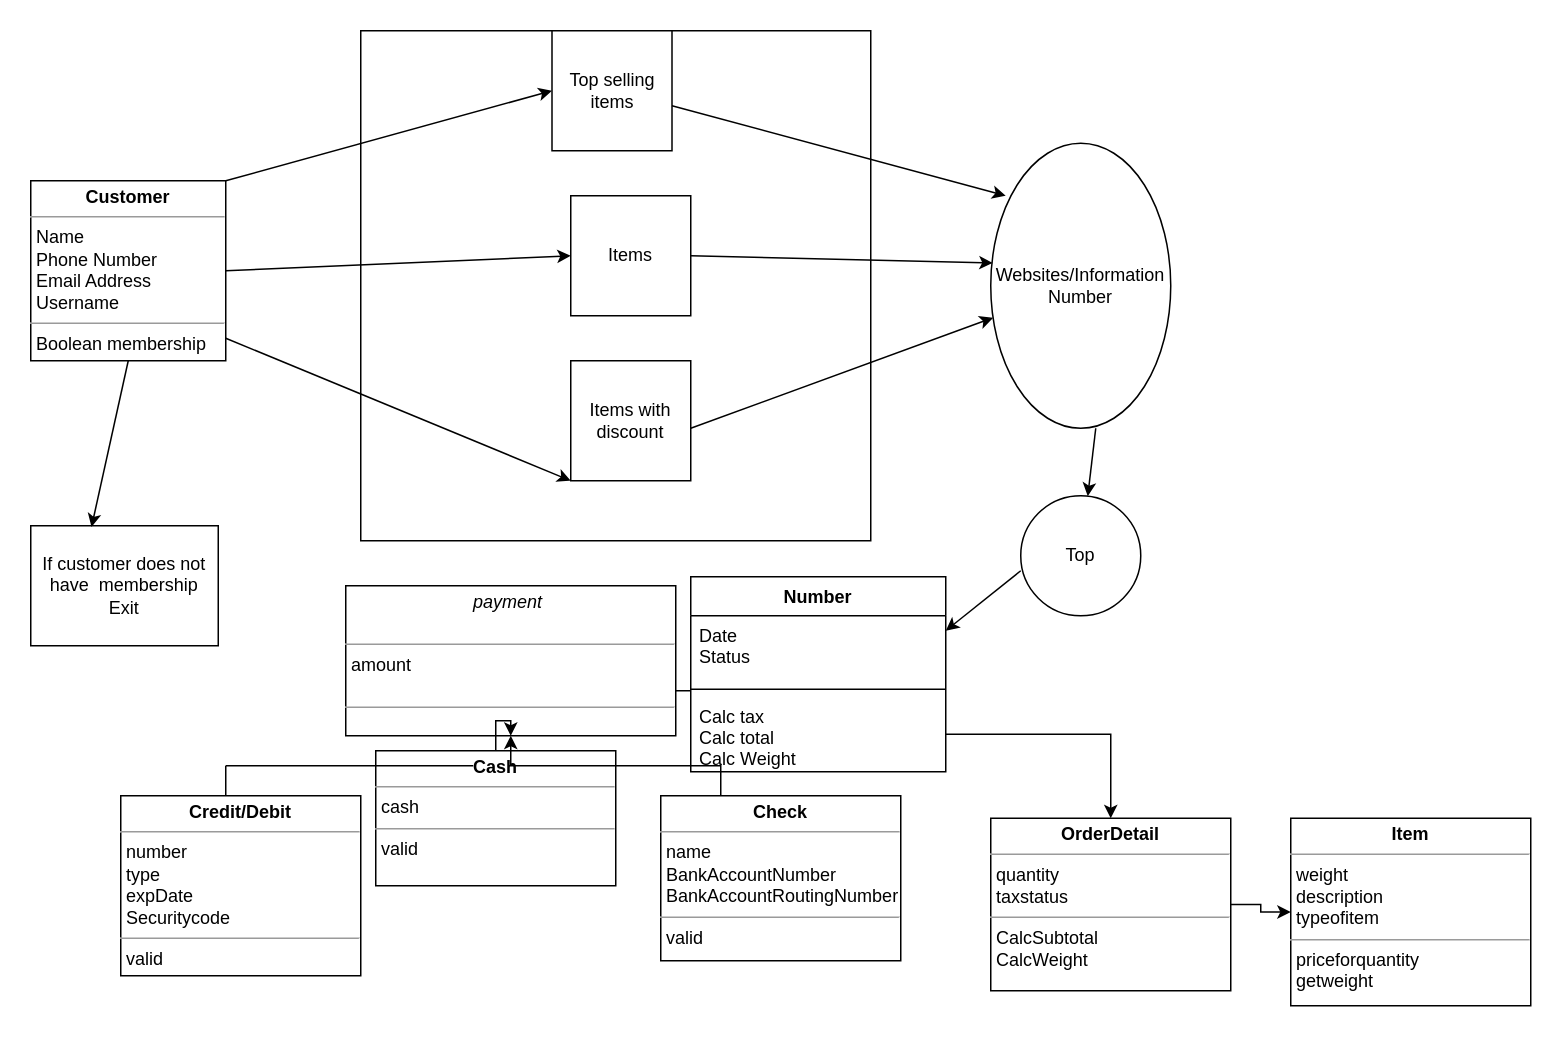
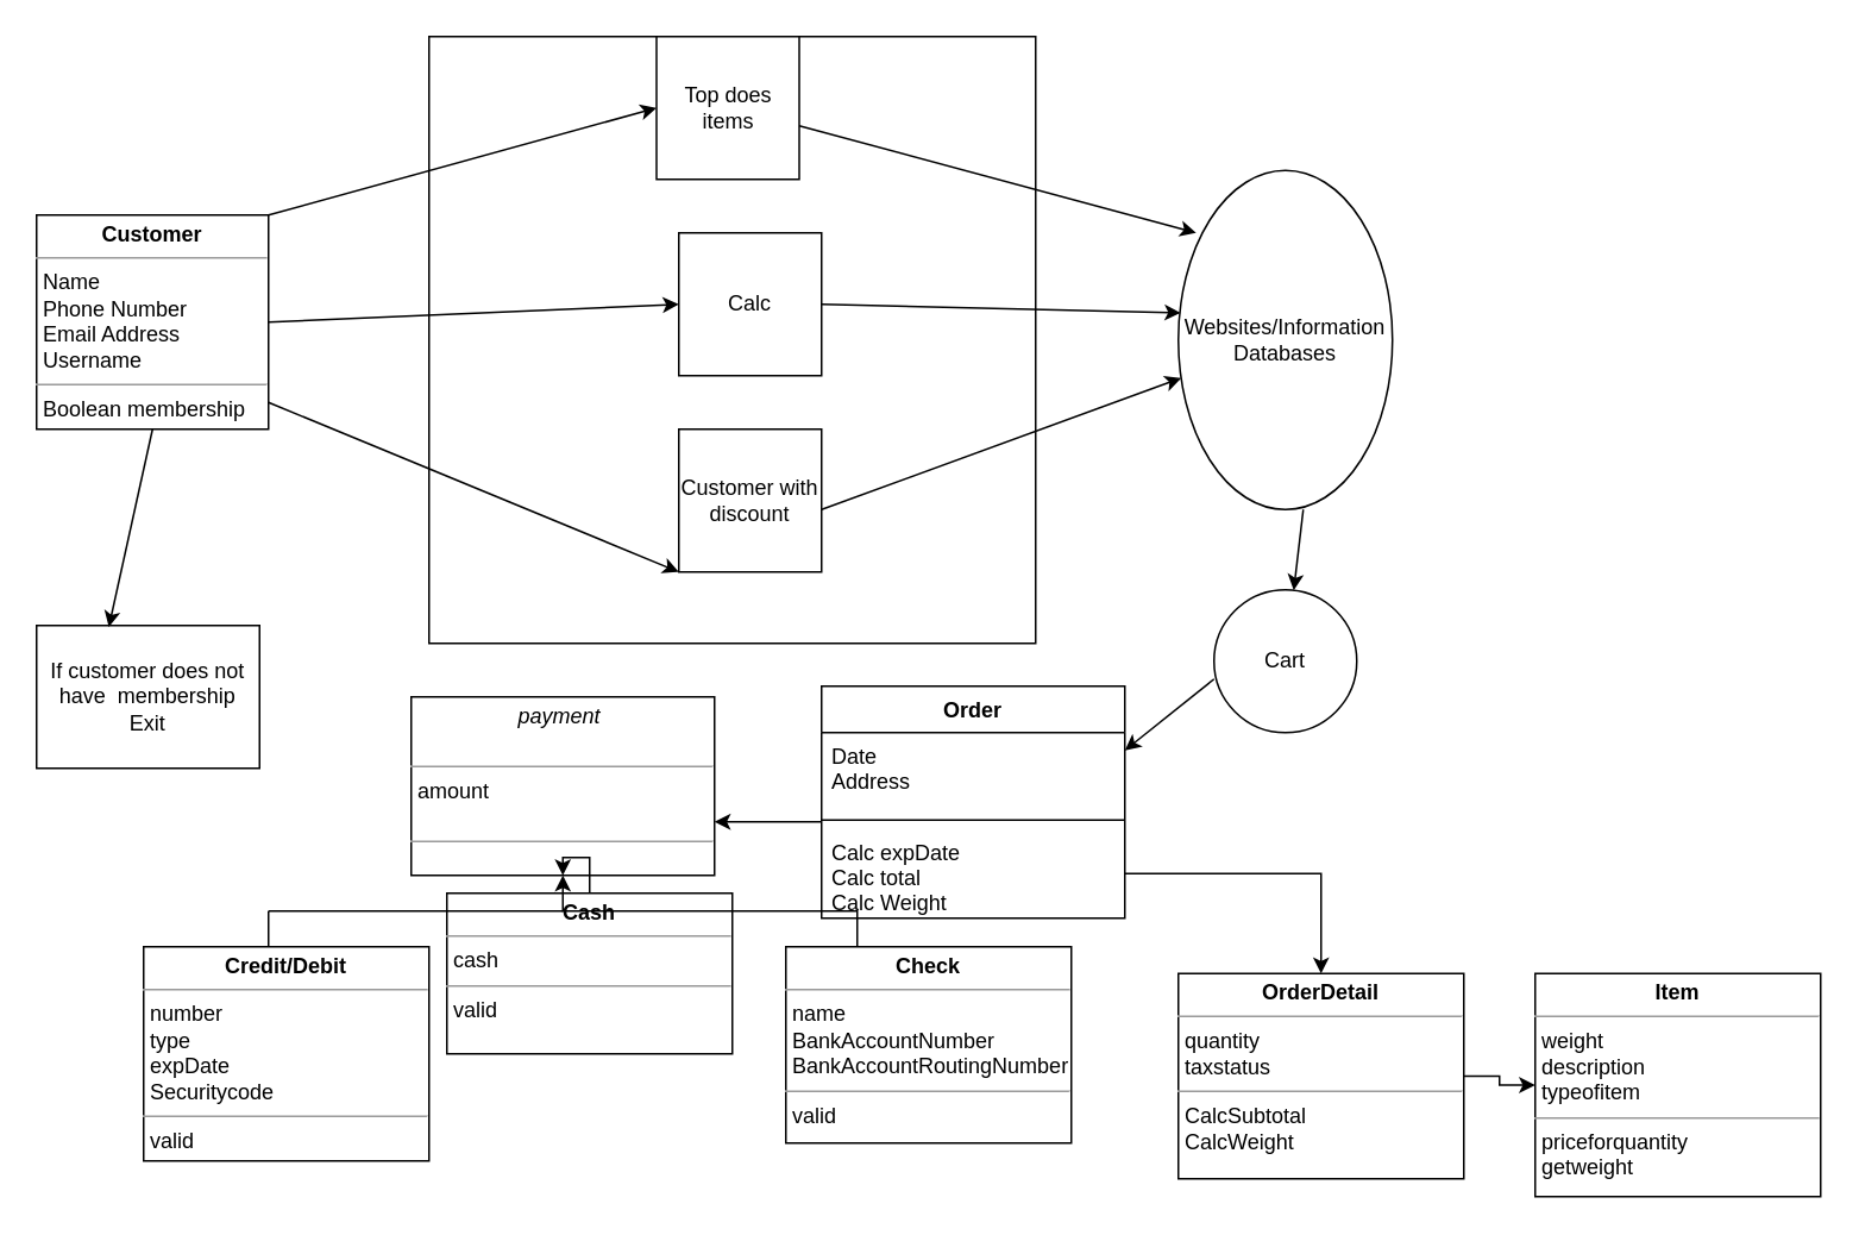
  <mxCell id="0" />
  <mxCell id="1" parent="0" />
  <mxCell id="2" value="&lt;p style=&quot;margin: 0px ; margin-top: 4px ; text-align: center&quot;&gt;&lt;b&gt;Customer&lt;/b&gt;&lt;/p&gt;&lt;hr size=&quot;1&quot;&gt;&lt;p style=&quot;margin: 0px ; margin-left: 4px&quot;&gt;Name&lt;/p&gt;&lt;p style=&quot;margin: 0px ; margin-left: 4px&quot;&gt;Phone Number&lt;/p&gt;&lt;p style=&quot;margin: 0px ; margin-left: 4px&quot;&gt;Email Address&lt;/p&gt;&lt;p style=&quot;margin: 0px ; margin-left: 4px&quot;&gt;Username&lt;/p&gt;&lt;hr size=&quot;1&quot;&gt;&lt;p style=&quot;margin: 0px ; margin-left: 4px&quot;&gt;Boolean membership&lt;/p&gt;" style="verticalAlign=top;align=left;overflow=fill;fontSize=12;fontFamily=Helvetica;html=1;" vertex="1" parent="1"><mxGeometry x="20" y="120" width="130" height="120" as="geometry" /></mxCell>
  <mxCell id="3" value="" style="whiteSpace=wrap;html=1;aspect=fixed;" vertex="1" parent="1"><mxGeometry x="240" width="340" height="340" as="geometry" y="20" /></mxCell>
- <mxCell id="4" value="Top selling items" style="whiteSpace=wrap;html=1;aspect=fixed;" vertex="1" parent="1"><mxGeometry x="367.5" width="80" height="80" as="geometry" y="20" /></mxCell>
- <mxCell id="5" value="Items" style="whiteSpace=wrap;html=1;aspect=fixed;" vertex="1" parent="1"><mxGeometry x="380" y="130" width="80" height="80" as="geometry" /></mxCell>
- <mxCell id="6" value="Items with discount" style="whiteSpace=wrap;html=1;aspect=fixed;" vertex="1" parent="1"><mxGeometry x="380" y="240" width="80" height="80" as="geometry" /></mxCell>
+ <mxCell id="4" value="Top does items" style="whiteSpace=wrap;html=1;aspect=fixed;" vertex="1" parent="1"><mxGeometry x="367.5" width="80" height="80" as="geometry" y="20" /></mxCell>
+ <mxCell id="5" value="Calc" style="whiteSpace=wrap;html=1;aspect=fixed;" vertex="1" parent="1"><mxGeometry x="380" y="130" width="80" height="80" as="geometry" /></mxCell>
+ <mxCell id="6" value="Customer with discount" style="whiteSpace=wrap;html=1;aspect=fixed;" vertex="1" parent="1"><mxGeometry x="380" y="240" width="80" height="80" as="geometry" /></mxCell>
  <mxCell id="7" value="" style="endArrow=classic;html=1;entryX=0;entryY=0.5;entryDx=0;entryDy=0;" edge="1" parent="1" target="4"><mxGeometry width="50" height="50" relative="1" as="geometry"><mxPoint x="150" y="120" as="sourcePoint" /><mxPoint x="200" y="70" as="targetPoint" /></mxGeometry></mxCell>
  <mxCell id="8" value="" style="endArrow=classic;html=1;entryX=0;entryY=1;entryDx=0;entryDy=0;" edge="1" parent="1" target="6"><mxGeometry width="50" height="50" relative="1" as="geometry"><mxPoint x="150" y="225" as="sourcePoint" /><mxPoint x="200" y="175" as="targetPoint" /></mxGeometry></mxCell>
  <mxCell id="9" value="" style="endArrow=classic;html=1;entryX=0;entryY=0.5;entryDx=0;entryDy=0;" edge="1" parent="1" target="5"><mxGeometry width="50" height="50" relative="1" as="geometry"><mxPoint x="150" y="180" as="sourcePoint" /><mxPoint x="200" y="130" as="targetPoint" /></mxGeometry></mxCell>
  <mxCell id="10" value="If customer does not have&amp;nbsp; membership&lt;br&gt;Exit" style="rounded=0;whiteSpace=wrap;html=1;" vertex="1" parent="1"><mxGeometry x="20" y="350" width="125" height="80" as="geometry" /></mxCell>
  <mxCell id="11" value="" style="endArrow=classic;html=1;entryX=0.324;entryY=0.011;entryDx=0;entryDy=0;entryPerimeter=0;exitX=0.5;exitY=1;exitDx=0;exitDy=0;" edge="1" parent="1" source="2" target="10"><mxGeometry width="50" height="50" relative="1" as="geometry"><mxPoint x="65" y="280" as="sourcePoint" /><mxPoint x="115" y="230" as="targetPoint" /></mxGeometry></mxCell>
- <mxCell id="12" value="Websites/Information&lt;br&gt;Number" style="ellipse;whiteSpace=wrap;html=1;" vertex="1" parent="1"><mxGeometry x="660" y="95" width="120" height="190" as="geometry" /></mxCell>
+ <mxCell id="12" value="Websites/Information&lt;br&gt;Databases" style="ellipse;whiteSpace=wrap;html=1;" vertex="1" parent="1"><mxGeometry x="660" y="95" width="120" height="190" as="geometry" /></mxCell>
  <mxCell id="13" value="" style="endArrow=classic;html=1;entryX=0.083;entryY=0.184;entryDx=0;entryDy=0;entryPerimeter=0;" edge="1" parent="1" target="12"><mxGeometry width="50" height="50" relative="1" as="geometry"><mxPoint x="447.5" y="70" as="sourcePoint" /><mxPoint x="497.5" as="targetPoint" y="20" /><Array as="points" /></mxGeometry></mxCell>
  <mxCell id="14" value="" style="endArrow=classic;html=1;entryX=0.011;entryY=0.42;entryDx=0;entryDy=0;entryPerimeter=0;" edge="1" parent="1" target="12"><mxGeometry width="50" height="50" relative="1" as="geometry"><mxPoint x="460" y="170" as="sourcePoint" /><mxPoint x="510" y="120" as="targetPoint" /></mxGeometry></mxCell>
  <mxCell id="15" value="" style="endArrow=classic;html=1;" edge="1" parent="1" target="12"><mxGeometry width="50" height="50" relative="1" as="geometry"><mxPoint x="460" y="285" as="sourcePoint" /><mxPoint x="510" y="235" as="targetPoint" /></mxGeometry></mxCell>
- <mxCell id="16" value="Top" style="ellipse;whiteSpace=wrap;html=1;aspect=fixed;" vertex="1" parent="1"><mxGeometry x="680" y="330" width="80" height="80" as="geometry" /></mxCell>
+ <mxCell id="16" value="Cart" style="ellipse;whiteSpace=wrap;html=1;aspect=fixed;" vertex="1" parent="1"><mxGeometry x="680" y="330" width="80" height="80" as="geometry" /></mxCell>
  <mxCell id="17" value="" style="endArrow=classic;html=1;" edge="1" parent="1" target="16"><mxGeometry width="50" height="50" relative="1" as="geometry"><mxPoint x="730" y="285" as="sourcePoint" /><mxPoint x="780" y="235" as="targetPoint" /></mxGeometry></mxCell>
  <mxCell id="18" value="" style="endArrow=classic;html=1;" edge="1" parent="1"><mxGeometry width="50" height="50" relative="1" as="geometry"><mxPoint x="680" y="380" as="sourcePoint" /><mxPoint x="630" y="420" as="targetPoint" /></mxGeometry></mxCell>
- <mxCell id="19" value="Number" style="swimlane;fontStyle=1;align=center;verticalAlign=top;childLayout=stackLayout;horizontal=1;startSize=26;horizontalStack=0;resizeParent=1;resizeParentMax=0;resizeLast=0;collapsible=1;marginBottom=0;" vertex="1" parent="1"><mxGeometry x="460" y="384" width="170" height="130" as="geometry" /></mxCell>
+ <mxCell id="19" value="Order" style="swimlane;fontStyle=1;align=center;verticalAlign=top;childLayout=stackLayout;horizontal=1;startSize=26;horizontalStack=0;resizeParent=1;resizeParentMax=0;resizeLast=0;collapsible=1;marginBottom=0;" vertex="1" parent="1"><mxGeometry x="460" y="384" width="170" height="130" as="geometry" /></mxCell>
  <mxCell id="20" value="" style="endArrow=classic;html=1;" edge="1" parent="19"><mxGeometry width="50" height="50" relative="1" as="geometry"><mxPoint y="76" as="sourcePoint" /><mxPoint x="-60" y="76" as="targetPoint" /></mxGeometry></mxCell>
- <mxCell id="21" value="Date&#10;Status&#10;" style="text;strokeColor=none;fillColor=none;align=left;verticalAlign=top;spacingLeft=4;spacingRight=4;overflow=hidden;rotatable=0;points=[[0,0.5],[1,0.5]];portConstraint=eastwest;" vertex="1" parent="19"><mxGeometry y="26" width="170" height="44" as="geometry" /></mxCell>
+ <mxCell id="21" value="Date&#10;Address&#10;" style="text;strokeColor=none;fillColor=none;align=left;verticalAlign=top;spacingLeft=4;spacingRight=4;overflow=hidden;rotatable=0;points=[[0,0.5],[1,0.5]];portConstraint=eastwest;" vertex="1" parent="19"><mxGeometry y="26" width="170" height="44" as="geometry" /></mxCell>
  <mxCell id="22" value="" style="line;strokeWidth=1;fillColor=none;align=left;verticalAlign=middle;spacingTop=-1;spacingLeft=3;spacingRight=3;rotatable=0;labelPosition=right;points=[];portConstraint=eastwest;" vertex="1" parent="19"><mxGeometry y="70" width="170" height="10" as="geometry" /></mxCell>
- <mxCell id="23" value="Calc tax&#10;Calc total&#10;Calc Weight" style="text;strokeColor=none;fillColor=none;align=left;verticalAlign=top;spacingLeft=4;spacingRight=4;overflow=hidden;rotatable=0;points=[[0,0.5],[1,0.5]];portConstraint=eastwest;" vertex="1" parent="19"><mxGeometry y="80" width="170" height="50" as="geometry" /></mxCell>
- <mxCell id="24" value="&lt;p style=&quot;margin: 0px ; margin-top: 4px ; text-align: center&quot;&gt;&lt;i&gt;payment&amp;nbsp;&lt;/i&gt;&lt;br&gt;&lt;br&gt;&lt;/p&gt;&lt;hr size=&quot;1&quot;&gt;&lt;p style=&quot;margin: 0px ; margin-left: 4px&quot;&gt;amount&lt;br&gt;&lt;br&gt;&lt;/p&gt;&lt;hr size=&quot;1&quot;&gt;&lt;p style=&quot;margin: 0px ; margin-left: 4px&quot;&gt;&lt;br&gt;&lt;/p&gt;" style="verticalAlign=top;align=left;overflow=fill;fontSize=12;fontFamily=Helvetica;html=1;" vertex="1" parent="1"><mxGeometry x="230" y="390" width="220" height="100" as="geometry" /></mxCell>
+ <mxCell id="23" value="Calc expDate&#10;Calc total&#10;Calc Weight" style="text;strokeColor=none;fillColor=none;align=left;verticalAlign=top;spacingLeft=4;spacingRight=4;overflow=hidden;rotatable=0;points=[[0,0.5],[1,0.5]];portConstraint=eastwest;" vertex="1" parent="19"><mxGeometry y="80" width="170" height="50" as="geometry" /></mxCell>
+ <mxCell id="24" value="&lt;p style=&quot;margin: 0px ; margin-top: 4px ; text-align: center&quot;&gt;&lt;i&gt;payment&amp;nbsp;&lt;/i&gt;&lt;br&gt;&lt;br&gt;&lt;/p&gt;&lt;hr size=&quot;1&quot;&gt;&lt;p style=&quot;margin: 0px ; margin-left: 4px&quot;&gt;amount&lt;br&gt;&lt;br&gt;&lt;/p&gt;&lt;hr size=&quot;1&quot;&gt;&lt;p style=&quot;margin: 0px ; margin-left: 4px&quot;&gt;&lt;br&gt;&lt;/p&gt;" style="verticalAlign=top;align=left;overflow=fill;fontSize=12;fontFamily=Helvetica;html=1;" vertex="1" parent="1"><mxGeometry x="230" y="390" width="170" height="100" as="geometry" /></mxCell>
  <mxCell id="25" value="&lt;p style=&quot;margin: 0px ; margin-top: 4px ; text-align: center&quot;&gt;&lt;b&gt;Credit/Debit&lt;/b&gt;&lt;/p&gt;&lt;hr size=&quot;1&quot;&gt;&lt;p style=&quot;margin: 0px ; margin-left: 4px&quot;&gt;number&lt;/p&gt;&lt;p style=&quot;margin: 0px ; margin-left: 4px&quot;&gt;type&lt;/p&gt;&lt;p style=&quot;margin: 0px ; margin-left: 4px&quot;&gt;expDate&lt;/p&gt;&lt;p style=&quot;margin: 0px ; margin-left: 4px&quot;&gt;Securitycode&lt;/p&gt;&lt;hr size=&quot;1&quot;&gt;&lt;p style=&quot;margin: 0px ; margin-left: 4px&quot;&gt;valid&lt;/p&gt;" style="verticalAlign=top;align=left;overflow=fill;fontSize=12;fontFamily=Helvetica;html=1;" vertex="1" parent="1"><mxGeometry x="80" y="530" width="160" height="120" as="geometry" /></mxCell>
  <mxCell id="26" style="edgeStyle=orthogonalEdgeStyle;rounded=0;orthogonalLoop=1;jettySize=auto;html=1;exitX=0.5;exitY=0;exitDx=0;exitDy=0;" edge="1" parent="1" source="27" target="24"><mxGeometry relative="1" as="geometry" /></mxCell>
  <mxCell id="27" value="&lt;p style=&quot;margin: 0px ; margin-top: 4px ; text-align: center&quot;&gt;&lt;b&gt;Cash&lt;/b&gt;&lt;/p&gt;&lt;hr size=&quot;1&quot;&gt;&lt;p style=&quot;margin: 0px ; margin-left: 4px&quot;&gt;cash&lt;/p&gt;&lt;hr size=&quot;1&quot;&gt;&lt;p style=&quot;margin: 0px ; margin-left: 4px&quot;&gt;valid&lt;/p&gt;" style="verticalAlign=top;align=left;overflow=fill;fontSize=12;fontFamily=Helvetica;html=1;" vertex="1" parent="1"><mxGeometry x="250" y="500" width="160" height="90" as="geometry" /></mxCell>
  <mxCell id="28" style="edgeStyle=orthogonalEdgeStyle;rounded=0;orthogonalLoop=1;jettySize=auto;html=1;exitX=0.25;exitY=0;exitDx=0;exitDy=0;" edge="1" parent="1" source="29" target="24"><mxGeometry relative="1" as="geometry" /></mxCell>
  <mxCell id="29" value="&lt;p style=&quot;margin: 0px ; margin-top: 4px ; text-align: center&quot;&gt;&lt;b&gt;Check&lt;/b&gt;&lt;/p&gt;&lt;hr size=&quot;1&quot;&gt;&lt;p style=&quot;margin: 0px ; margin-left: 4px&quot;&gt;name&lt;/p&gt;&lt;p style=&quot;margin: 0px ; margin-left: 4px&quot;&gt;BankAccountNumber&lt;/p&gt;&lt;p style=&quot;margin: 0px ; margin-left: 4px&quot;&gt;BankAccountRoutingNumber&lt;/p&gt;&lt;hr size=&quot;1&quot;&gt;&lt;p style=&quot;margin: 0px ; margin-left: 4px&quot;&gt;valid&lt;/p&gt;" style="verticalAlign=top;align=left;overflow=fill;fontSize=12;fontFamily=Helvetica;html=1;" vertex="1" parent="1"><mxGeometry x="440" y="530" width="160" height="110" as="geometry" /></mxCell>
  <mxCell id="30" value="" style="endArrow=none;html=1;" edge="1" parent="1"><mxGeometry width="50" height="50" relative="1" as="geometry"><mxPoint x="150" y="530" as="sourcePoint" /><mxPoint x="150" y="510" as="targetPoint" /></mxGeometry></mxCell>
  <mxCell id="31" value="" style="endArrow=none;html=1;" edge="1" parent="1"><mxGeometry width="50" height="50" relative="1" as="geometry"><mxPoint x="315" y="510" as="sourcePoint" /><mxPoint x="150" y="510" as="targetPoint" /></mxGeometry></mxCell>
  <mxCell id="32" style="edgeStyle=orthogonalEdgeStyle;rounded=0;orthogonalLoop=1;jettySize=auto;html=1;entryX=0;entryY=0.5;entryDx=0;entryDy=0;" edge="1" parent="1" source="33" target="34"><mxGeometry relative="1" as="geometry" /></mxCell>
  <mxCell id="33" value="&lt;p style=&quot;margin: 0px ; margin-top: 4px ; text-align: center&quot;&gt;&lt;b&gt;OrderDetail&lt;/b&gt;&lt;/p&gt;&lt;hr size=&quot;1&quot;&gt;&lt;p style=&quot;margin: 0px ; margin-left: 4px&quot;&gt;quantity&lt;/p&gt;&lt;p style=&quot;margin: 0px ; margin-left: 4px&quot;&gt;taxstatus&lt;/p&gt;&lt;hr size=&quot;1&quot;&gt;&lt;p style=&quot;margin: 0px ; margin-left: 4px&quot;&gt;CalcSubtotal&lt;/p&gt;&lt;p style=&quot;margin: 0px ; margin-left: 4px&quot;&gt;CalcWeight&lt;/p&gt;&lt;p style=&quot;margin: 0px ; margin-left: 4px&quot;&gt;&lt;br&gt;&lt;/p&gt;&lt;p style=&quot;margin: 0px ; margin-left: 4px&quot;&gt;&lt;br&gt;&lt;/p&gt;" style="verticalAlign=top;align=left;overflow=fill;fontSize=12;fontFamily=Helvetica;html=1;" vertex="1" parent="1"><mxGeometry x="660" y="545" width="160" height="115" as="geometry" /></mxCell>
  <mxCell id="34" value="&lt;p style=&quot;margin: 0px ; margin-top: 4px ; text-align: center&quot;&gt;&lt;b&gt;Item&lt;/b&gt;&lt;/p&gt;&lt;hr size=&quot;1&quot;&gt;&lt;p style=&quot;margin: 0px ; margin-left: 4px&quot;&gt;weight&lt;/p&gt;&lt;p style=&quot;margin: 0px ; margin-left: 4px&quot;&gt;description&lt;/p&gt;&lt;p style=&quot;margin: 0px ; margin-left: 4px&quot;&gt;typeofitem&lt;/p&gt;&lt;hr size=&quot;1&quot;&gt;&lt;p style=&quot;margin: 0px ; margin-left: 4px&quot;&gt;priceforquantity&lt;/p&gt;&lt;p style=&quot;margin: 0px ; margin-left: 4px&quot;&gt;getweight&lt;/p&gt;" style="verticalAlign=top;align=left;overflow=fill;fontSize=12;fontFamily=Helvetica;html=1;" vertex="1" parent="1"><mxGeometry x="860" y="545" width="160" height="125" as="geometry" /></mxCell>
  <mxCell id="35" style="edgeStyle=orthogonalEdgeStyle;rounded=0;orthogonalLoop=1;jettySize=auto;html=1;exitX=1;exitY=0.5;exitDx=0;exitDy=0;entryX=0.5;entryY=0;entryDx=0;entryDy=0;" edge="1" parent="1" source="23" target="33"><mxGeometry relative="1" as="geometry" /></mxCell>
